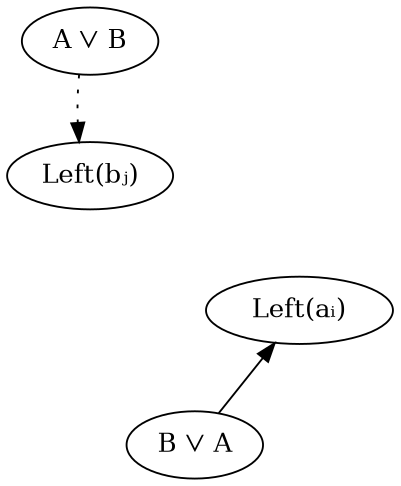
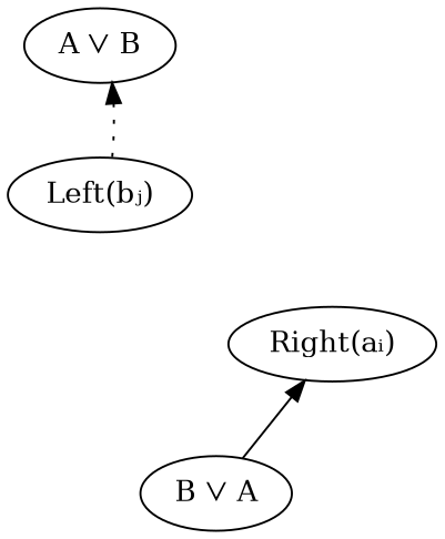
  digraph {
    edge [style=invis]
    n1 [label="A ⋁ B"]
    n2 [label="Left(bⱼ)"]
    n3 [label="Left(bⱼ)" style=invis]
-   n4 [label="Left(aᵢ)"]
+   n4 [label="Right(aᵢ)"]
    n5 [label="B ⋁ A"]
-   n1 -> n2 [style=dotted]
+   n2 -> n1 [style=dotted]
    n2 -> n3
    n3 -> n2
    n3 -> n5 [dir=back]
    n4 -> n5 [dir=back style=solid]
  }
